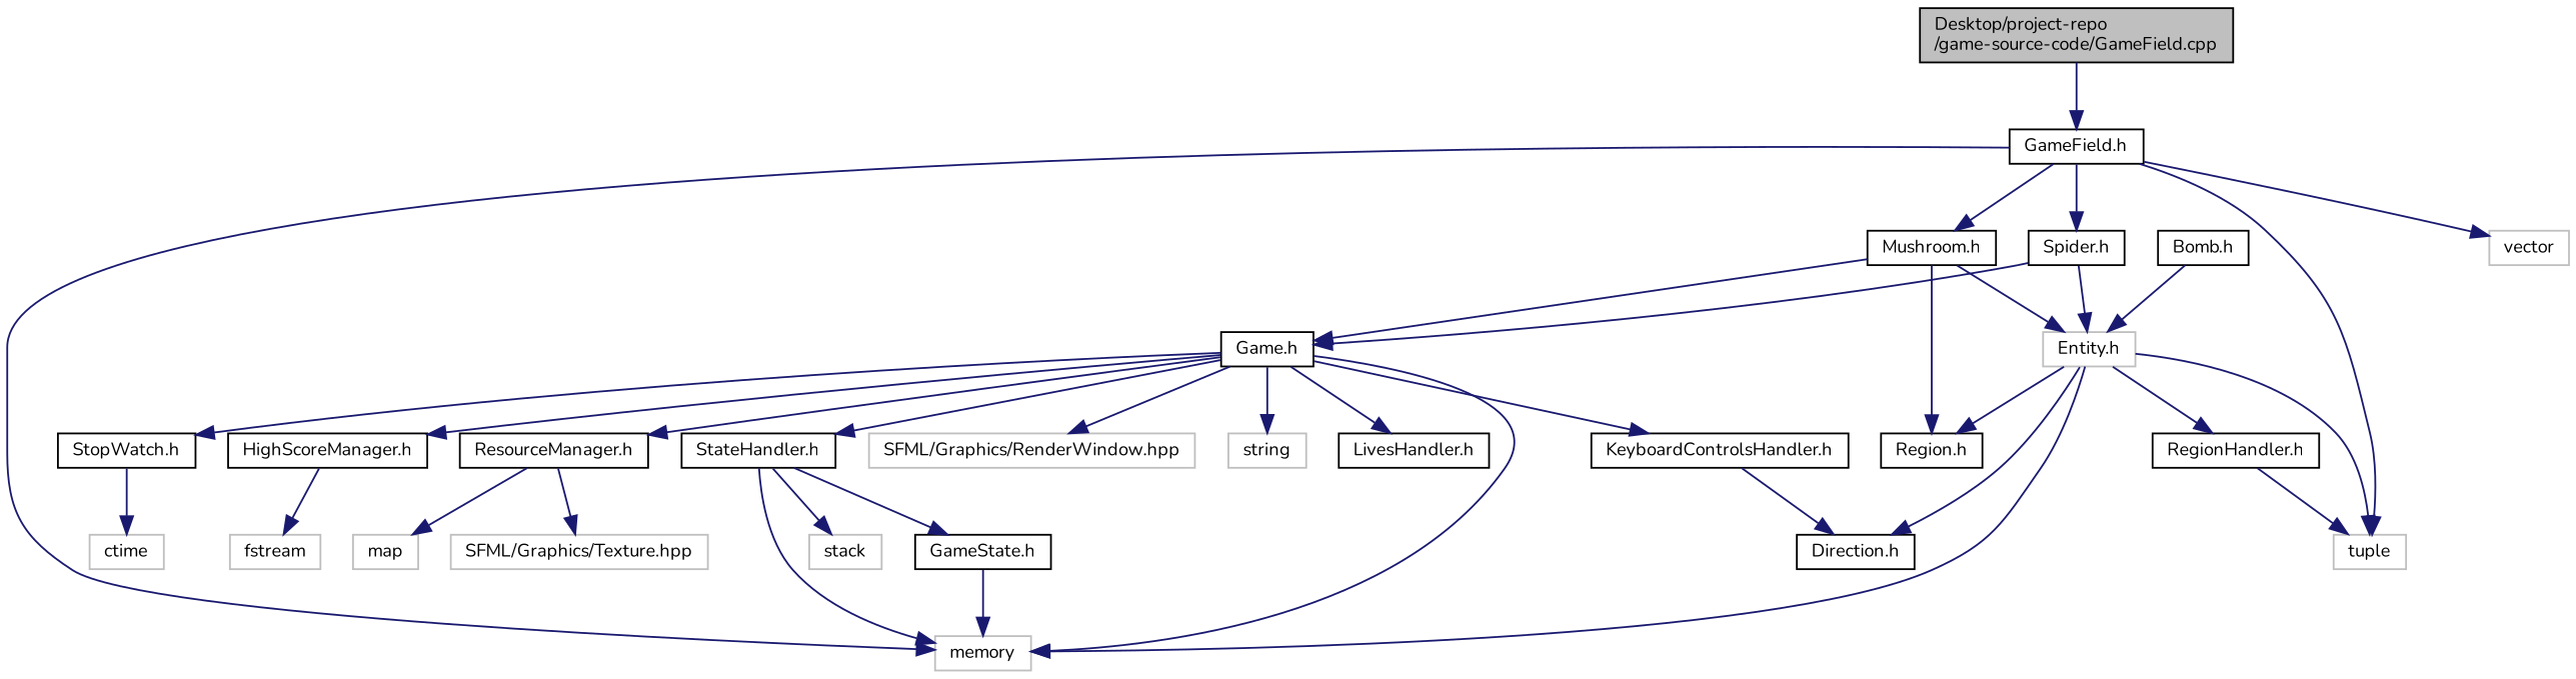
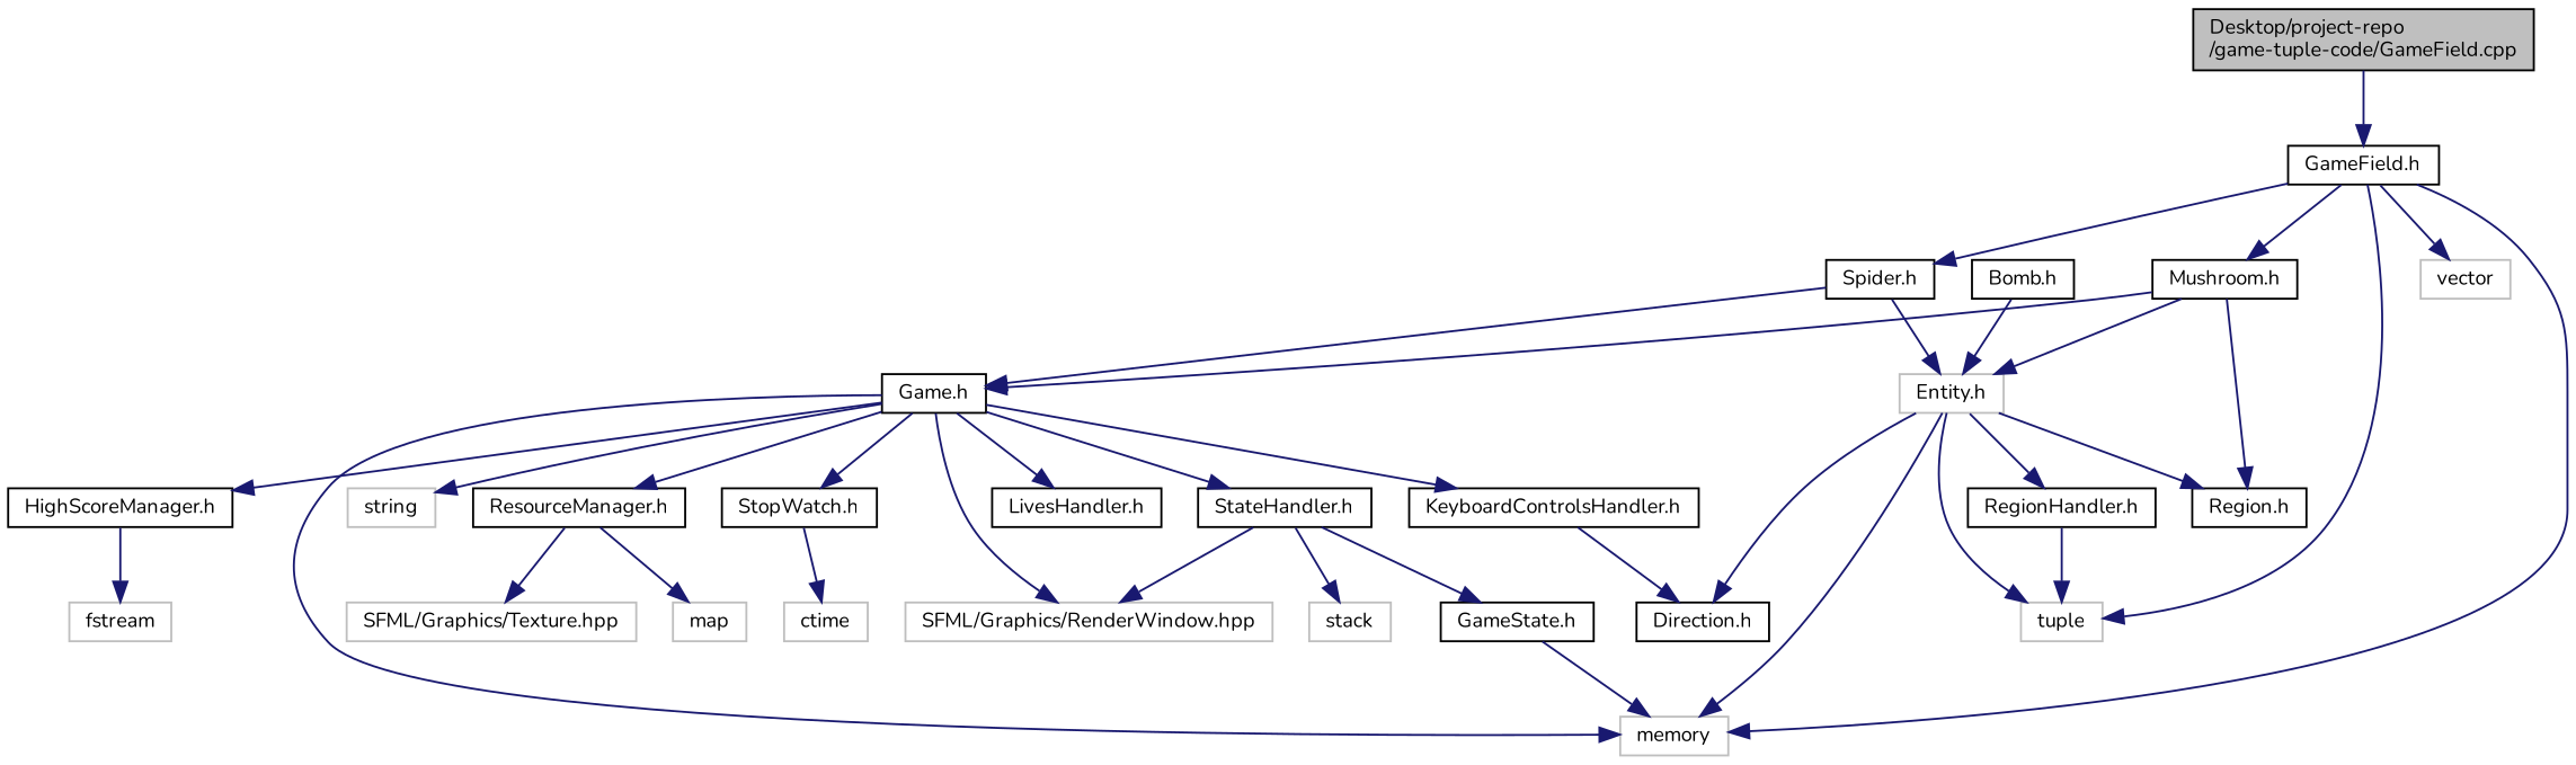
  digraph {
    fontname=Nunito
    node [color=black fillcolor=white fontname=Nunito fontsize=10 shape=record style=filled]
    edge [color=midnightblue fontname=Nunito fontsize=10 labelfontname=Helvetica labelfontsize=10 style=solid]
-   n1 [fillcolor=grey75 fontcolor=black height=0.2 label="Desktop/project-repo\l/game-source-code/GameField.cpp" width=0.4]
+   n1 [fillcolor=grey75 fontcolor=black height=0.2 label="Desktop/project-repo\l/game-tuple-code/GameField.cpp" width=0.4]
    n2 [height=0.2 label="GameField.h" width=0.4]
    n3 [color=grey75 height=0.2 label=memory width=0.4]
    n4 [color=grey75 height=0.2 label=tuple width=0.4]
    n5 [color=grey75 height=0.2 label=vector width=0.4]
    n6 [height=0.2 label="Mushroom.h" width=0.4]
    n7 [height=0.2 label="Spider.h" width=0.4]
    n8 [height=0.2 label="Bomb.h" width=0.4]
    n9 [color=grey75 height=0.2 label="Entity.h" width=0.4]
    n10 [height=0.2 label="Region.h" width=0.4]
    n11 [height=0.2 label="Game.h" width=0.4]
    n12 [height=0.2 label="Direction.h" width=0.4]
    n13 [height=0.2 label="RegionHandler.h" width=0.4]
    n14 [color=grey75 height=0.2 label="SFML/Graphics/RenderWindow.hpp" width=0.4]
    n15 [color=grey75 height=0.2 label=string width=0.4]
    n16 [height=0.2 label="HighScoreManager.h" width=0.4]
    n17 [height=0.2 label="KeyboardControlsHandler.h" width=0.4]
    n18 [height=0.2 label="LivesHandler.h" width=0.4]
    n19 [height=0.2 label="ResourceManager.h" width=0.4]
    n20 [height=0.2 label="StateHandler.h" width=0.4]
    n21 [height=0.2 label="StopWatch.h" width=0.4]
    n22 [color=grey75 height=0.2 label=fstream width=0.4]
    n23 [color=grey75 height=0.2 label="SFML/Graphics/Texture.hpp" width=0.4]
    n24 [color=grey75 height=0.2 label=map width=0.4]
    n25 [color=grey75 height=0.2 label=stack width=0.4]
    n26 [height=0.2 label="GameState.h" width=0.4]
    n27 [color=grey75 height=0.2 label=ctime width=0.4]
    n1 -> n2
    n2 -> n3
    n2 -> n4
    n2 -> n5
    n2 -> n6
    n2 -> n7
    n6 -> n9
    n6 -> n10
    n6 -> n11
    n7 -> n9
    n7 -> n11
    n8 -> n9
    n9 -> n3
    n9 -> n4
    n9 -> n10
    n9 -> n12
    n9 -> n13
    n11 -> n3
    n11 -> n14
    n11 -> n15
    n11 -> n16
    n11 -> n17
    n11 -> n18
    n11 -> n19
    n11 -> n20
    n11 -> n21
    n13 -> n4
    n16 -> n22
    n17 -> n12
    n19 -> n23
    n19 -> n24
-   n20 -> n3
+   n20 -> n14
    n20 -> n25
    n20 -> n26
    n21 -> n27
    n26 -> n3
  }
